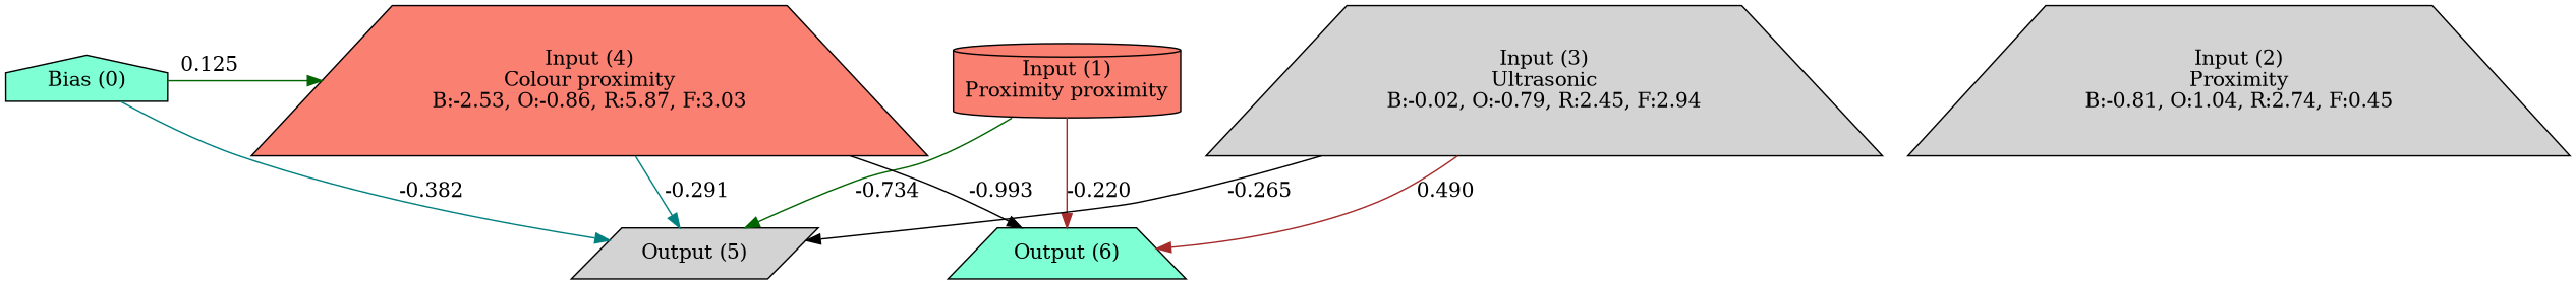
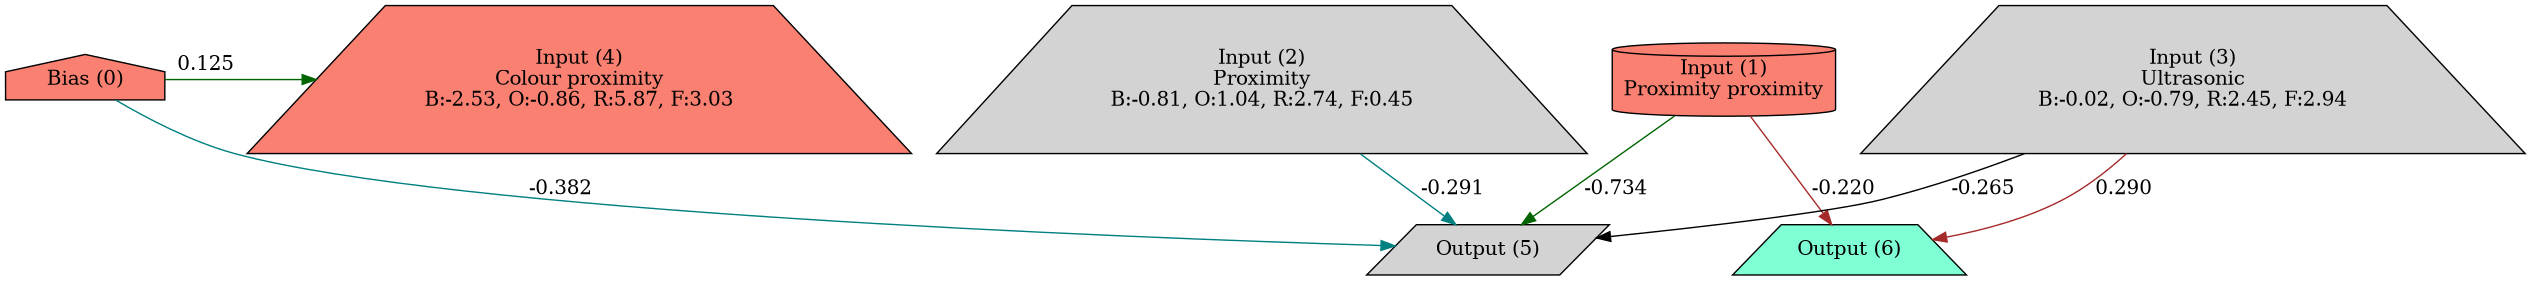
  digraph {
    node [fillcolor=lightgrey shape=trapezium style=filled]
    edge [color=darkgreen]
-   n1 [fillcolor=aquamarine label="Bias (0)" shape=house]
+   n1 [fillcolor=salmon label="Bias (0)" shape=house]
    n2 [fillcolor=salmon label="Input (1)\nProximity proximity" shape=cylinder]
    n3 [label="Input (2)\nProximity\nB:-0.81, O:1.04, R:2.74, F:0.45"]
    n4 [label="Input (3)\nUltrasonic\nB:-0.02, O:-0.79, R:2.45, F:2.94"]
    n5 [fillcolor=salmon label="Input (4)\nColour proximity\nB:-2.53, O:-0.86, R:5.87, F:3.03"]
    n6 [label="Output (5)" shape=parallelogram]
    n7 [fillcolor=aquamarine label="Output (6)"]
    subgraph sub_1 {
      rank=same
      n1
      n2
      n3
      n4
      n5
    }
    subgraph sub_2 {
      rank=same
      n6
      n7
    }
    n1 -> n5 [label=0.125]
    n1 -> n6 [color=teal label=-0.382]
    n2 -> n6 [label=-0.734]
    n2 -> n7 [color=brown label=-0.220]
    n4 -> n6 [color=black label=-0.265]
-   n4 -> n7 [color=brown label=0.490]
-   n5 -> n6 [color=teal label=-0.291]
-   n5 -> n7 [color=black label=-0.993]
+   n4 -> n7 [color=brown label=0.290]
+   n3 -> n6 [color=teal label=-0.291]
  }
